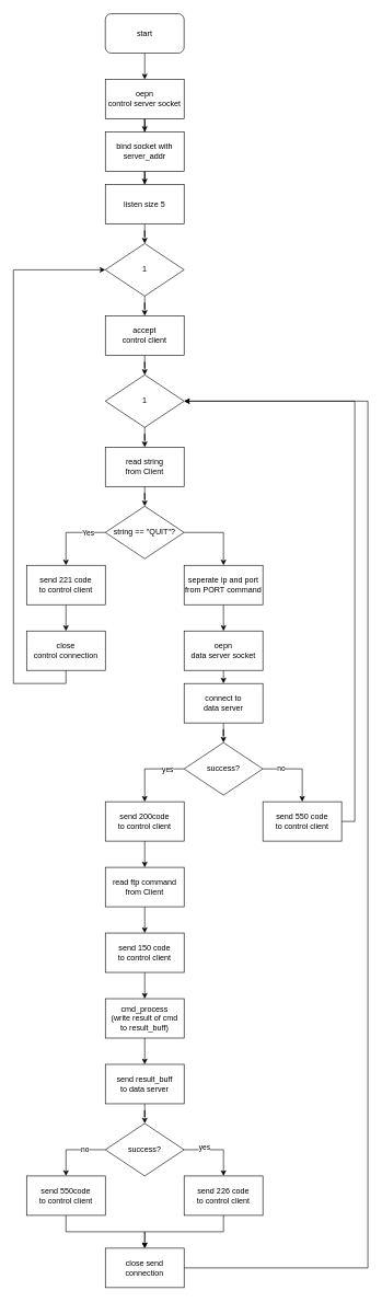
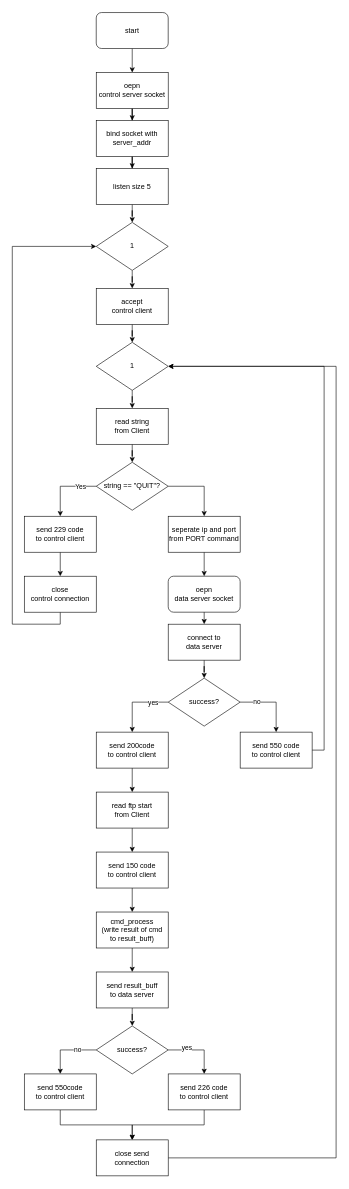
  <mxCell id="0" />
  <mxCell id="1" parent="0" />
  <mxCell id="2" value="" style="edgeStyle=orthogonalEdgeStyle;rounded=0;orthogonalLoop=1;jettySize=auto;html=1;" edge="1" parent="1" source="3" target="5"><mxGeometry relative="1" as="geometry" /></mxCell>
  <mxCell id="3" value="start" style="rounded=1;whiteSpace=wrap;html=1;" parent="1" vertex="1"><mxGeometry x="160" y="20" width="120" height="60" as="geometry" /></mxCell>
  <mxCell id="4" value="" style="edgeStyle=orthogonalEdgeStyle;rounded=0;orthogonalLoop=1;jettySize=auto;html=1;" parent="1" source="5" target="7" edge="1"><mxGeometry relative="1" as="geometry" /></mxCell>
  <mxCell id="5" value="oepn&lt;br&gt;control server socket" style="rounded=0;whiteSpace=wrap;html=1;" parent="1" vertex="1"><mxGeometry x="160" y="120" width="120" height="60" as="geometry" /></mxCell>
  <mxCell id="6" value="" style="edgeStyle=orthogonalEdgeStyle;rounded=0;orthogonalLoop=1;jettySize=auto;html=1;" parent="1" source="7" target="9" edge="1"><mxGeometry relative="1" as="geometry" /></mxCell>
  <mxCell id="7" value="bind socket with server_addr" style="whiteSpace=wrap;html=1;" parent="1" vertex="1"><mxGeometry x="160" y="200" width="120" height="60" as="geometry" /></mxCell>
  <mxCell id="8" value="" style="edgeStyle=orthogonalEdgeStyle;rounded=0;orthogonalLoop=1;jettySize=auto;html=1;" parent="1" source="9" target="13" edge="1"><mxGeometry relative="1" as="geometry" /></mxCell>
  <mxCell id="9" value="listen size 5" style="whiteSpace=wrap;html=1;" parent="1" vertex="1"><mxGeometry x="160" y="280" width="120" height="60" as="geometry" /></mxCell>
  <mxCell id="10" value="" style="edgeStyle=orthogonalEdgeStyle;rounded=0;orthogonalLoop=1;jettySize=auto;html=1;" parent="1" source="11" target="40" edge="1"><mxGeometry relative="1" as="geometry" /></mxCell>
  <mxCell id="11" value="accept&lt;div&gt;control client&lt;/div&gt;" style="rounded=0;whiteSpace=wrap;html=1;" parent="1" vertex="1"><mxGeometry x="160" y="480" width="120" height="60" as="geometry" /></mxCell>
  <mxCell id="12" value="" style="edgeStyle=orthogonalEdgeStyle;rounded=0;orthogonalLoop=1;jettySize=auto;html=1;" parent="1" source="13" target="11" edge="1"><mxGeometry relative="1" as="geometry" /></mxCell>
  <mxCell id="13" value="1" style="rhombus;whiteSpace=wrap;html=1;" parent="1" vertex="1"><mxGeometry x="160" y="370" width="120" height="80" as="geometry" /></mxCell>
  <mxCell id="14" style="edgeStyle=orthogonalEdgeStyle;rounded=0;orthogonalLoop=1;jettySize=auto;html=1;entryX=0.5;entryY=0;entryDx=0;entryDy=0;" parent="1" source="17" edge="1"><mxGeometry relative="1" as="geometry"><Array as="points"><mxPoint x="100" y="810" /></Array><mxPoint x="100" y="860" as="targetPoint" /></mxGeometry></mxCell>
  <mxCell id="15" value="Yes" style="edgeLabel;html=1;align=center;verticalAlign=middle;resizable=0;points=[];" parent="14" vertex="1" connectable="0"><mxGeometry x="-0.509" relative="1" as="geometry"><mxPoint as="offset" /></mxGeometry></mxCell>
  <mxCell id="16" style="edgeStyle=orthogonalEdgeStyle;rounded=0;orthogonalLoop=1;jettySize=auto;html=1;entryX=0.5;entryY=0;entryDx=0;entryDy=0;" parent="1" source="17" target="25" edge="1"><mxGeometry relative="1" as="geometry"><Array as="points"><mxPoint x="340" y="810" /></Array></mxGeometry></mxCell>
  <mxCell id="17" value="string == &quot;QUIT&quot;?" style="rhombus;whiteSpace=wrap;html=1;" parent="1" vertex="1"><mxGeometry x="160" y="770" width="120" height="80" as="geometry" /></mxCell>
  <mxCell id="18" value="" style="edgeStyle=orthogonalEdgeStyle;rounded=0;orthogonalLoop=1;jettySize=auto;html=1;exitX=0.5;exitY=1;exitDx=0;exitDy=0;" parent="1" source="52" target="51" edge="1"><mxGeometry relative="1" as="geometry"><mxPoint x="220" y="1680" as="sourcePoint" /></mxGeometry></mxCell>
  <mxCell id="19" value="" style="edgeStyle=orthogonalEdgeStyle;rounded=0;orthogonalLoop=1;jettySize=auto;html=1;exitX=0.5;exitY=1;exitDx=0;exitDy=0;" parent="1" source="20" target="17" edge="1"><mxGeometry relative="1" as="geometry"><mxPoint x="220" y="840" as="sourcePoint" /></mxGeometry></mxCell>
  <mxCell id="20" value="read string&lt;div&gt;from Client&lt;/div&gt;" style="rounded=0;whiteSpace=wrap;html=1;" parent="1" vertex="1"><mxGeometry x="160" y="680" width="120" height="60" as="geometry" /></mxCell>
  <mxCell id="21" value="" style="edgeStyle=orthogonalEdgeStyle;rounded=0;orthogonalLoop=1;jettySize=auto;html=1;" parent="1" source="22" target="59" edge="1"><mxGeometry relative="1" as="geometry" /></mxCell>
- <mxCell id="22" value="send 221 code&lt;div&gt;to control client&lt;/div&gt;" style="rounded=0;whiteSpace=wrap;html=1;" parent="1" vertex="1"><mxGeometry x="40" y="860" width="120" height="60" as="geometry" /></mxCell>
+ <mxCell id="22" value="send 229 code&lt;div&gt;to control client&lt;/div&gt;" style="rounded=0;whiteSpace=wrap;html=1;" parent="1" vertex="1"><mxGeometry x="40" y="860" width="120" height="60" as="geometry" /></mxCell>
  <mxCell id="23" style="edgeStyle=orthogonalEdgeStyle;rounded=0;orthogonalLoop=1;jettySize=auto;html=1;entryX=0;entryY=0.5;entryDx=0;entryDy=0;exitX=0.5;exitY=1;exitDx=0;exitDy=0;" parent="1" source="59" target="13" edge="1"><mxGeometry relative="1" as="geometry"><mxPoint x="90" y="1011" as="sourcePoint" /><Array as="points"><mxPoint x="100" y="1040" /><mxPoint x="20" y="1040" /><mxPoint x="20" y="410" /></Array></mxGeometry></mxCell>
  <mxCell id="24" value="" style="edgeStyle=orthogonalEdgeStyle;rounded=0;orthogonalLoop=1;jettySize=auto;html=1;" parent="1" source="25" target="26" edge="1"><mxGeometry relative="1" as="geometry" /></mxCell>
  <mxCell id="25" value="seperate ip and port&lt;div&gt;from PORT command&lt;/div&gt;" style="rounded=0;whiteSpace=wrap;html=1;" parent="1" vertex="1"><mxGeometry x="280" y="860" width="120" height="60" as="geometry" /></mxCell>
- <mxCell id="26" value="oepn&lt;br&gt;data server socket" style="rounded=0;whiteSpace=wrap;html=1;" parent="1" vertex="1"><mxGeometry x="280" y="960" width="120" height="60" as="geometry" /></mxCell>
+ <mxCell id="26" value="oepn&lt;br&gt;data server socket" style="whiteSpace=wrap;html=1;rounded=1;" parent="1" vertex="1"><mxGeometry x="280" y="960" width="120" height="60" as="geometry" /></mxCell>
  <mxCell id="27" style="edgeStyle=orthogonalEdgeStyle;rounded=0;orthogonalLoop=1;jettySize=auto;html=1;entryX=0.5;entryY=0;entryDx=0;entryDy=0;exitX=0.5;exitY=1;exitDx=0;exitDy=0;" parent="1" source="26" target="29" edge="1"><mxGeometry relative="1" as="geometry"><mxPoint x="340" y="1020" as="sourcePoint" /></mxGeometry></mxCell>
  <mxCell id="28" value="" style="edgeStyle=orthogonalEdgeStyle;rounded=0;orthogonalLoop=1;jettySize=auto;html=1;" parent="1" source="29" target="34" edge="1"><mxGeometry relative="1" as="geometry" /></mxCell>
  <mxCell id="29" value="connect to&lt;div&gt;data server&lt;/div&gt;" style="rounded=0;whiteSpace=wrap;html=1;" parent="1" vertex="1"><mxGeometry x="280" y="1040" width="120" height="60" as="geometry" /></mxCell>
  <mxCell id="30" style="edgeStyle=orthogonalEdgeStyle;rounded=0;orthogonalLoop=1;jettySize=auto;html=1;entryX=0.5;entryY=0;entryDx=0;entryDy=0;" parent="1" source="34" target="36" edge="1"><mxGeometry relative="1" as="geometry"><Array as="points"><mxPoint x="460" y="1170" /></Array></mxGeometry></mxCell>
  <mxCell id="31" value="no" style="edgeLabel;html=1;align=center;verticalAlign=middle;resizable=0;points=[];" parent="30" vertex="1" connectable="0"><mxGeometry x="-0.509" y="1" relative="1" as="geometry"><mxPoint as="offset" /></mxGeometry></mxCell>
  <mxCell id="32" style="edgeStyle=orthogonalEdgeStyle;rounded=0;orthogonalLoop=1;jettySize=auto;html=1;entryX=0.5;entryY=0;entryDx=0;entryDy=0;" parent="1" source="34" target="38" edge="1"><mxGeometry relative="1" as="geometry"><Array as="points"><mxPoint x="220" y="1170" /></Array></mxGeometry></mxCell>
  <mxCell id="33" value="yes" style="edgeLabel;html=1;align=center;verticalAlign=middle;resizable=0;points=[];" parent="32" vertex="1" connectable="0"><mxGeometry x="-0.527" relative="1" as="geometry"><mxPoint as="offset" /></mxGeometry></mxCell>
  <mxCell id="34" value="success?" style="rhombus;whiteSpace=wrap;html=1;" parent="1" vertex="1"><mxGeometry x="280" y="1130" width="120" height="80" as="geometry" /></mxCell>
  <mxCell id="35" style="edgeStyle=orthogonalEdgeStyle;rounded=0;orthogonalLoop=1;jettySize=auto;html=1;entryX=1;entryY=0.5;entryDx=0;entryDy=0;exitX=1;exitY=0.5;exitDx=0;exitDy=0;" parent="1" source="36" target="40" edge="1"><mxGeometry relative="1" as="geometry"><mxPoint x="510" y="1350" as="sourcePoint" /><Array as="points"><mxPoint x="540" y="1250" /><mxPoint x="540" y="610" /></Array></mxGeometry></mxCell>
  <mxCell id="36" value="send 550 code&lt;div&gt;to control client&lt;/div&gt;" style="rounded=0;whiteSpace=wrap;html=1;" parent="1" vertex="1"><mxGeometry x="400" y="1220" width="120" height="60" as="geometry" /></mxCell>
  <mxCell id="37" value="" style="edgeStyle=orthogonalEdgeStyle;rounded=0;orthogonalLoop=1;jettySize=auto;html=1;entryX=0.5;entryY=0;entryDx=0;entryDy=0;" parent="1" source="38" target="42" edge="1"><mxGeometry relative="1" as="geometry"><mxPoint x="220" y="1320" as="targetPoint" /></mxGeometry></mxCell>
  <mxCell id="38" value="send 200code&lt;div&gt;to control client&lt;/div&gt;" style="rounded=0;whiteSpace=wrap;html=1;" parent="1" vertex="1"><mxGeometry x="160" y="1220" width="120" height="60" as="geometry" /></mxCell>
  <mxCell id="39" style="edgeStyle=orthogonalEdgeStyle;rounded=0;orthogonalLoop=1;jettySize=auto;html=1;entryX=0.5;entryY=0;entryDx=0;entryDy=0;" parent="1" source="40" target="20" edge="1"><mxGeometry relative="1" as="geometry" /></mxCell>
  <mxCell id="40" value="1" style="rhombus;whiteSpace=wrap;html=1;" parent="1" vertex="1"><mxGeometry x="160" y="570" width="120" height="80" as="geometry" /></mxCell>
  <mxCell id="41" value="" style="edgeStyle=orthogonalEdgeStyle;rounded=0;orthogonalLoop=1;jettySize=auto;html=1;entryX=0.5;entryY=0;entryDx=0;entryDy=0;" parent="1" source="42" target="44" edge="1"><mxGeometry relative="1" as="geometry"><mxPoint x="220" y="1520" as="targetPoint" /></mxGeometry></mxCell>
- <mxCell id="42" value="read ftp command&lt;div&gt;from Client&lt;/div&gt;" style="rounded=0;whiteSpace=wrap;html=1;" parent="1" vertex="1"><mxGeometry x="160" y="1320" width="120" height="60" as="geometry" /></mxCell>
+ <mxCell id="42" value="read ftp start&lt;div&gt;from Client&lt;/div&gt;" style="rounded=0;whiteSpace=wrap;html=1;" parent="1" vertex="1"><mxGeometry x="160" y="1320" width="120" height="60" as="geometry" /></mxCell>
  <mxCell id="43" value="" style="edgeStyle=orthogonalEdgeStyle;rounded=0;orthogonalLoop=1;jettySize=auto;html=1;entryX=0.5;entryY=0;entryDx=0;entryDy=0;" parent="1" source="44" target="46" edge="1"><mxGeometry relative="1" as="geometry"><mxPoint x="220" y="1520" as="targetPoint" /></mxGeometry></mxCell>
  <mxCell id="44" value="send 150 code&lt;div&gt;to control client&lt;/div&gt;" style="rounded=0;whiteSpace=wrap;html=1;" parent="1" vertex="1"><mxGeometry x="160" y="1420" width="120" height="60" as="geometry" /></mxCell>
  <mxCell id="45" value="" style="edgeStyle=orthogonalEdgeStyle;rounded=0;orthogonalLoop=1;jettySize=auto;html=1;entryX=0.5;entryY=0;entryDx=0;entryDy=0;" parent="1" source="46" target="52" edge="1"><mxGeometry relative="1" as="geometry"><mxPoint x="220" y="1620" as="targetPoint" /></mxGeometry></mxCell>
  <mxCell id="46" value="cmd_process&lt;div&gt;(write result of cmd&lt;/div&gt;&lt;div&gt;to result_buff)&lt;/div&gt;" style="rounded=0;whiteSpace=wrap;html=1;" parent="1" vertex="1"><mxGeometry x="160" y="1520" width="120" height="60" as="geometry" /></mxCell>
  <mxCell id="47" style="edgeStyle=orthogonalEdgeStyle;rounded=0;orthogonalLoop=1;jettySize=auto;html=1;entryX=0.5;entryY=0;entryDx=0;entryDy=0;" parent="1" source="51" target="56" edge="1"><mxGeometry relative="1" as="geometry"><Array as="points"><mxPoint x="100" y="1750" /></Array></mxGeometry></mxCell>
  <mxCell id="48" value="no" style="edgeLabel;html=1;align=center;verticalAlign=middle;resizable=0;points=[];" parent="47" vertex="1" connectable="0"><mxGeometry x="-0.36" y="-1" relative="1" as="geometry"><mxPoint as="offset" /></mxGeometry></mxCell>
  <mxCell id="49" style="edgeStyle=orthogonalEdgeStyle;rounded=0;orthogonalLoop=1;jettySize=auto;html=1;entryX=0.5;entryY=0;entryDx=0;entryDy=0;" parent="1" source="51" target="54" edge="1"><mxGeometry relative="1" as="geometry"><Array as="points"><mxPoint x="340" y="1750" /></Array></mxGeometry></mxCell>
  <mxCell id="50" value="yes" style="edgeLabel;html=1;align=center;verticalAlign=middle;resizable=0;points=[];" parent="49" vertex="1" connectable="0"><mxGeometry x="-0.4" y="4" relative="1" as="geometry"><mxPoint as="offset" /></mxGeometry></mxCell>
  <mxCell id="51" value="success?" style="rhombus;whiteSpace=wrap;html=1;" parent="1" vertex="1"><mxGeometry x="160" y="1710" width="120" height="80" as="geometry" /></mxCell>
  <mxCell id="52" value="send result_buff&lt;div&gt;to data server&lt;/div&gt;" style="rounded=0;whiteSpace=wrap;html=1;" parent="1" vertex="1"><mxGeometry x="160" y="1620" width="120" height="60" as="geometry" /></mxCell>
  <mxCell id="53" style="edgeStyle=orthogonalEdgeStyle;rounded=0;orthogonalLoop=1;jettySize=auto;html=1;entryX=0.5;entryY=0;entryDx=0;entryDy=0;" parent="1" source="54" target="58" edge="1"><mxGeometry relative="1" as="geometry" /></mxCell>
  <mxCell id="54" value="send 226 code&lt;div&gt;to control client&lt;/div&gt;" style="rounded=0;whiteSpace=wrap;html=1;" parent="1" vertex="1"><mxGeometry x="280" y="1790" width="120" height="60" as="geometry" /></mxCell>
  <mxCell id="55" style="edgeStyle=orthogonalEdgeStyle;rounded=0;orthogonalLoop=1;jettySize=auto;html=1;entryX=0.5;entryY=0;entryDx=0;entryDy=0;" parent="1" source="56" target="58" edge="1"><mxGeometry relative="1" as="geometry" /></mxCell>
  <mxCell id="56" value="send 550code&lt;div&gt;to control client&lt;/div&gt;" style="rounded=0;whiteSpace=wrap;html=1;" parent="1" vertex="1"><mxGeometry x="40" y="1790" width="120" height="60" as="geometry" /></mxCell>
  <mxCell id="57" style="edgeStyle=orthogonalEdgeStyle;rounded=0;orthogonalLoop=1;jettySize=auto;html=1;entryX=1;entryY=0.5;entryDx=0;entryDy=0;" parent="1" source="58" target="40" edge="1"><mxGeometry relative="1" as="geometry"><Array as="points"><mxPoint x="560" y="1930" /><mxPoint x="560" y="610" /></Array></mxGeometry></mxCell>
  <mxCell id="58" value="close send connection" style="rounded=0;whiteSpace=wrap;html=1;" parent="1" vertex="1"><mxGeometry x="160" y="1900" width="120" height="60" as="geometry" /></mxCell>
  <mxCell id="59" value="close&lt;div&gt;control connection&lt;/div&gt;" style="rounded=0;whiteSpace=wrap;html=1;" parent="1" vertex="1"><mxGeometry x="40" y="960" width="120" height="60" as="geometry" /></mxCell>
